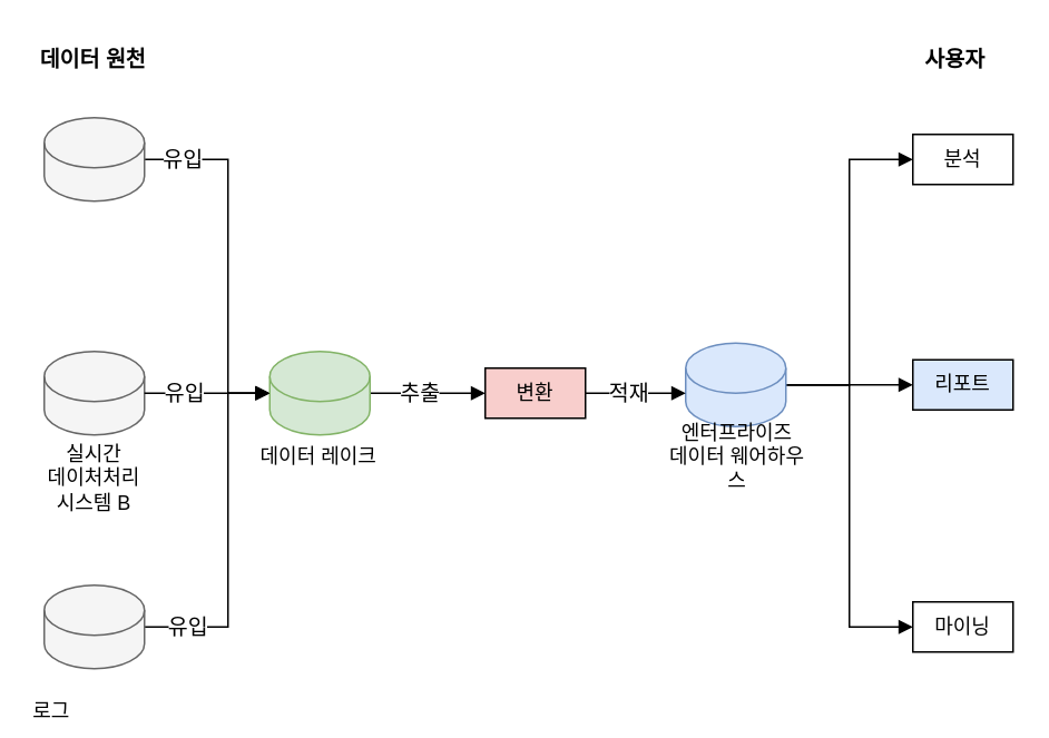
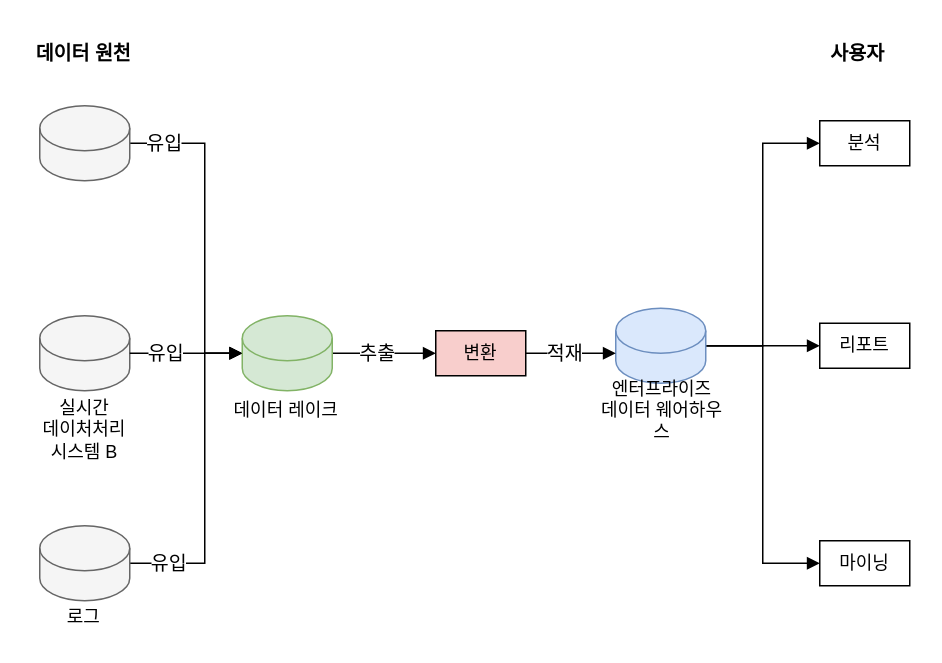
  <mxCell id="0" />
  <mxCell id="1" parent="0" />
  <mxCell id="2" style="edgeStyle=orthogonalEdgeStyle;rounded=0;orthogonalLoop=1;jettySize=auto;html=1;entryX=0;entryY=0.5;entryDx=0;entryDy=0;endArrow=block;endFill=1;entryPerimeter=0;" edge="1" parent="1" source="4" target="14"><mxGeometry relative="1" as="geometry"><Array as="points"><mxPoint x="136" y="95" /><mxPoint x="136" y="235" /></Array></mxGeometry></mxCell>
  <mxCell id="3" value="유입" style="edgeLabel;html=1;align=center;verticalAlign=middle;resizable=0;points=[];fontSize=13;" vertex="1" connectable="0" parent="2"><mxGeometry x="-0.7" y="3" relative="1" as="geometry"><mxPoint x="-10" y="2" as="offset" /></mxGeometry></mxCell>
  <mxCell id="4" value="" style="shape=cylinder3;whiteSpace=wrap;html=1;boundedLbl=1;backgroundOutline=1;size=15;fillColor=#f5f5f5;fontColor=#333333;strokeColor=#666666;" vertex="1" parent="1"><mxGeometry x="26" y="70" width="60" height="50" as="geometry" /></mxCell>
  <mxCell id="5" value="" style="shape=cylinder3;whiteSpace=wrap;html=1;boundedLbl=1;backgroundOutline=1;size=15;fillColor=#f5f5f5;fontColor=#333333;strokeColor=#666666;" vertex="1" parent="1"><mxGeometry x="26" y="210" width="60" height="50" as="geometry" /></mxCell>
  <mxCell id="6" value="실시간&lt;div&gt;데이처처리&lt;br&gt;시스템 B&lt;/div&gt;" style="text;html=1;align=center;verticalAlign=middle;whiteSpace=wrap;rounded=0;" vertex="1" parent="1"><mxGeometry x="21" y="261" width="70" height="50" as="geometry" /></mxCell>
  <mxCell id="7" style="edgeStyle=orthogonalEdgeStyle;rounded=0;orthogonalLoop=1;jettySize=auto;html=1;endArrow=block;endFill=1;entryX=0;entryY=0.5;entryDx=0;entryDy=0;entryPerimeter=0;" edge="1" parent="1" source="9" target="14"><mxGeometry relative="1" as="geometry"><Array as="points"><mxPoint x="136" y="375" /><mxPoint x="136" y="235" /></Array></mxGeometry></mxCell>
  <mxCell id="8" value="유입" style="edgeLabel;html=1;align=center;verticalAlign=middle;resizable=0;points=[];fontSize=13;" vertex="1" connectable="0" parent="7"><mxGeometry x="-0.744" y="1" relative="1" as="geometry"><mxPoint x="-3" as="offset" /></mxGeometry></mxCell>
  <mxCell id="9" value="" style="shape=cylinder3;whiteSpace=wrap;html=1;boundedLbl=1;backgroundOutline=1;size=15;fillColor=#f5f5f5;fontColor=#333333;strokeColor=#666666;" vertex="1" parent="1"><mxGeometry x="26" y="350" width="60" height="50" as="geometry" /></mxCell>
- <mxCell id="10" value="로그" style="text;html=1;align=center;verticalAlign=middle;whiteSpace=wrap;rounded=0;" vertex="1" parent="1"><mxGeometry x="8" y="416" width="45" height="19" as="geometry" /></mxCell>
+ <mxCell id="10" value="로그" style="text;html=1;align=center;verticalAlign=middle;whiteSpace=wrap;rounded=0;" vertex="1" parent="1"><mxGeometry x="33" y="401" width="45" height="19" as="geometry" /></mxCell>
  <mxCell id="11" value="변환" style="rounded=0;whiteSpace=wrap;html=1;fillColor=#f8cecc;" vertex="1" parent="1"><mxGeometry x="290" y="220" width="60" height="30" as="geometry" /></mxCell>
  <mxCell id="12" style="edgeStyle=orthogonalEdgeStyle;rounded=0;orthogonalLoop=1;jettySize=auto;html=1;entryX=0;entryY=0.5;entryDx=0;entryDy=0;endArrow=block;endFill=1;" edge="1" parent="1" source="14" target="11"><mxGeometry relative="1" as="geometry" /></mxCell>
  <mxCell id="13" value="추출" style="edgeLabel;html=1;align=center;verticalAlign=middle;resizable=0;points=[];fontSize=13;" vertex="1" connectable="0" parent="12"><mxGeometry x="-0.244" y="1" relative="1" as="geometry"><mxPoint x="3" as="offset" /></mxGeometry></mxCell>
  <mxCell id="14" value="" style="shape=cylinder3;whiteSpace=wrap;html=1;boundedLbl=1;backgroundOutline=1;size=15;fillColor=#d5e8d4;strokeColor=#82b366;" vertex="1" parent="1"><mxGeometry x="161" y="210" width="60" height="50" as="geometry" /></mxCell>
  <mxCell id="15" value="데이터 레이크" style="text;html=1;align=center;verticalAlign=middle;whiteSpace=wrap;rounded=0;" vertex="1" parent="1"><mxGeometry x="153" y="258" width="75" height="29" as="geometry" /></mxCell>
  <mxCell id="16" style="edgeStyle=orthogonalEdgeStyle;rounded=0;orthogonalLoop=1;jettySize=auto;html=1;entryX=0;entryY=0.5;entryDx=0;entryDy=0;endArrow=block;endFill=1;" edge="1" parent="1" source="19" target="22"><mxGeometry relative="1" as="geometry" /></mxCell>
  <mxCell id="17" style="edgeStyle=orthogonalEdgeStyle;rounded=0;orthogonalLoop=1;jettySize=auto;html=1;entryX=0;entryY=0.5;entryDx=0;entryDy=0;endArrow=block;endFill=1;" edge="1" parent="1" source="19" target="23"><mxGeometry relative="1" as="geometry" /></mxCell>
  <mxCell id="18" style="edgeStyle=orthogonalEdgeStyle;rounded=0;orthogonalLoop=1;jettySize=auto;html=1;entryX=0;entryY=0.5;entryDx=0;entryDy=0;endArrow=block;endFill=1;" edge="1" parent="1" source="19" target="21"><mxGeometry relative="1" as="geometry" /></mxCell>
  <mxCell id="19" value="" style="shape=cylinder3;whiteSpace=wrap;html=1;boundedLbl=1;backgroundOutline=1;size=15;fillColor=#dae8fc;strokeColor=#6c8ebf;" vertex="1" parent="1"><mxGeometry x="410" y="205" width="60" height="50" as="geometry" /></mxCell>
  <mxCell id="20" value="엔터프라이즈&lt;div&gt;데이터 웨어하우스&lt;/div&gt;" style="text;html=1;align=center;verticalAlign=middle;whiteSpace=wrap;rounded=0;" vertex="1" parent="1"><mxGeometry x="396" y="258" width="90" height="29" as="geometry" /></mxCell>
  <mxCell id="21" value="분석" style="rounded=0;whiteSpace=wrap;html=1;" vertex="1" parent="1"><mxGeometry x="546" y="80" width="60" height="30" as="geometry" /></mxCell>
- <mxCell id="22" value="리포트" style="rounded=0;whiteSpace=wrap;html=1;fillColor=#dae8fc;" vertex="1" parent="1"><mxGeometry x="546" y="215" width="60" height="30" as="geometry" /></mxCell>
+ <mxCell id="22" value="리포트" style="rounded=0;whiteSpace=wrap;html=1;" vertex="1" parent="1"><mxGeometry x="546" y="215" width="60" height="30" as="geometry" /></mxCell>
  <mxCell id="23" value="마이닝" style="rounded=0;whiteSpace=wrap;html=1;" vertex="1" parent="1"><mxGeometry x="546" y="360" width="60" height="30" as="geometry" /></mxCell>
  <mxCell id="24" style="edgeStyle=orthogonalEdgeStyle;rounded=0;orthogonalLoop=1;jettySize=auto;html=1;entryX=0;entryY=0.5;entryDx=0;entryDy=0;entryPerimeter=0;endArrow=block;endFill=1;" edge="1" parent="1" source="5" target="14"><mxGeometry relative="1" as="geometry" /></mxCell>
  <mxCell id="25" value="유입" style="edgeLabel;html=1;align=center;verticalAlign=middle;resizable=0;points=[];fontSize=13;" vertex="1" connectable="0" parent="24"><mxGeometry x="-0.2" y="1" relative="1" as="geometry"><mxPoint x="-7" as="offset" /></mxGeometry></mxCell>
  <mxCell id="26" style="edgeStyle=orthogonalEdgeStyle;rounded=0;orthogonalLoop=1;jettySize=auto;html=1;entryX=0;entryY=0;entryDx=0;entryDy=30;entryPerimeter=0;endArrow=block;endFill=1;" edge="1" parent="1" source="11" target="19"><mxGeometry relative="1" as="geometry" /></mxCell>
  <mxCell id="27" value="적재" style="edgeLabel;html=1;align=center;verticalAlign=middle;resizable=0;points=[];fontSize=13;" vertex="1" connectable="0" parent="26"><mxGeometry x="-0.167" y="-2" relative="1" as="geometry"><mxPoint y="-3" as="offset" /></mxGeometry></mxCell>
  <mxCell id="28" value="데이터 원천" style="text;html=1;align=center;verticalAlign=middle;whiteSpace=wrap;rounded=0;fontStyle=1;fontSize=13;" vertex="1" parent="1"><mxGeometry x="20.25" y="20" width="70.5" height="30" as="geometry" /></mxCell>
  <mxCell id="29" value="사용자" style="text;html=1;align=center;verticalAlign=middle;whiteSpace=wrap;rounded=0;fontStyle=1;fontSize=13;" vertex="1" parent="1"><mxGeometry x="535.5" y="20" width="70.5" height="30" as="geometry" /></mxCell>
